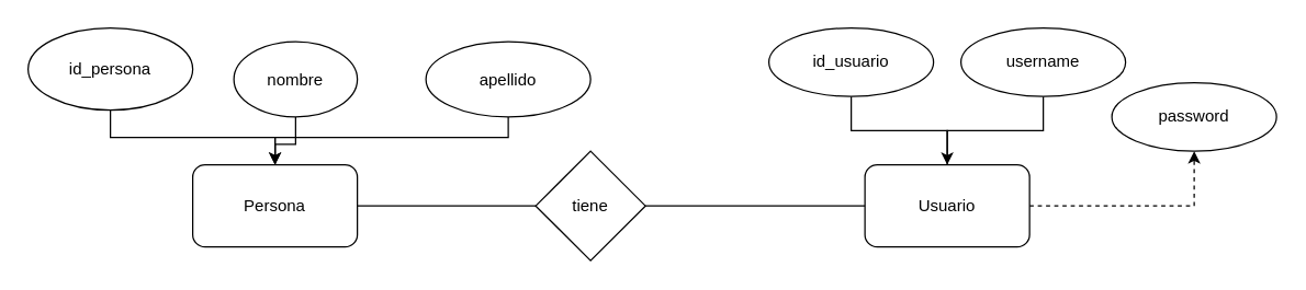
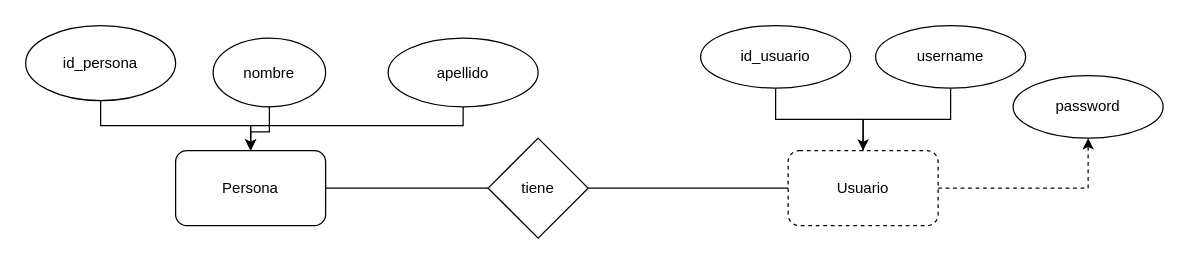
  <mxCell id="0" />
  <mxCell id="1" parent="0" />
  <mxCell id="2" style="edgeStyle=orthogonalEdgeStyle;rounded=0;orthogonalLoop=1;jettySize=auto;html=1;endArrow=none;endFill=0;" parent="1" source="3" target="8" edge="1"><mxGeometry relative="1" as="geometry" /></mxCell>
  <mxCell id="3" value="Persona" style="rounded=1;whiteSpace=wrap;html=1;" parent="1" vertex="1"><mxGeometry x="140" y="120" width="120" height="60" as="geometry" /></mxCell>
  <mxCell id="4" style="edgeStyle=orthogonalEdgeStyle;rounded=0;orthogonalLoop=1;jettySize=auto;html=1;entryX=0.5;entryY=1;entryDx=0;entryDy=0;endArrow=none;endFill=0;" parent="1" source="6" target="11" edge="1"><mxGeometry relative="1" as="geometry" /></mxCell>
  <mxCell id="5" style="edgeStyle=orthogonalEdgeStyle;rounded=0;orthogonalLoop=1;jettySize=auto;html=1;entryX=0.5;entryY=1;entryDx=0;entryDy=0;dashed=1;" edge="1" parent="1" source="6" target="18"><mxGeometry relative="1" as="geometry"><mxPoint x="830" y="110" as="targetPoint" /></mxGeometry></mxCell>
- <mxCell id="6" value="Usuario" style="rounded=1;whiteSpace=wrap;html=1;" parent="1" vertex="1"><mxGeometry x="630" y="120" width="120" height="60" as="geometry" /></mxCell>
+ <mxCell id="6" value="Usuario" style="rounded=1;whiteSpace=wrap;html=1;dashed=1;" parent="1" vertex="1"><mxGeometry x="630" y="120" width="120" height="60" as="geometry" /></mxCell>
  <mxCell id="7" style="edgeStyle=orthogonalEdgeStyle;rounded=0;orthogonalLoop=1;jettySize=auto;html=1;entryX=0;entryY=0.5;entryDx=0;entryDy=0;strokeColor=default;endArrow=none;endFill=0;" parent="1" source="8" target="6" edge="1"><mxGeometry relative="1" as="geometry" /></mxCell>
  <mxCell id="8" value="tiene" style="rhombus;whiteSpace=wrap;html=1;" parent="1" vertex="1"><mxGeometry x="390" y="110" width="80" height="80" as="geometry" /></mxCell>
  <mxCell id="9" style="edgeStyle=orthogonalEdgeStyle;rounded=0;orthogonalLoop=1;jettySize=auto;html=1;entryX=0.5;entryY=0;entryDx=0;entryDy=0;endArrow=none;endFill=0;" parent="1" source="10" target="3" edge="1"><mxGeometry relative="1" as="geometry" /></mxCell>
  <mxCell id="10" value="id_persona" style="ellipse;whiteSpace=wrap;html=1;" parent="1" vertex="1"><mxGeometry x="20" y="20" width="120" height="60" as="geometry" /></mxCell>
  <mxCell id="11" value="id_usuario" style="ellipse;whiteSpace=wrap;html=1;" parent="1" vertex="1"><mxGeometry x="560" y="20" width="120" height="50" as="geometry" /></mxCell>
  <mxCell id="12" style="edgeStyle=orthogonalEdgeStyle;rounded=0;orthogonalLoop=1;jettySize=auto;html=1;" edge="1" parent="1" source="13" target="3"><mxGeometry relative="1" as="geometry" /></mxCell>
  <mxCell id="13" value="nombre" style="ellipse;whiteSpace=wrap;html=1;" parent="1" vertex="1"><mxGeometry x="170" y="30" width="90" height="55" as="geometry" /></mxCell>
  <mxCell id="14" style="edgeStyle=orthogonalEdgeStyle;rounded=0;orthogonalLoop=1;jettySize=auto;html=1;" edge="1" parent="1" source="15" target="3"><mxGeometry relative="1" as="geometry"><Array as="points"><mxPoint x="370" y="100" /><mxPoint x="200" y="100" /></Array></mxGeometry></mxCell>
  <mxCell id="15" value="apellido" style="ellipse;whiteSpace=wrap;html=1;" vertex="1" parent="1"><mxGeometry x="310" y="30" width="120" height="55" as="geometry" /></mxCell>
  <mxCell id="16" style="edgeStyle=orthogonalEdgeStyle;rounded=0;orthogonalLoop=1;jettySize=auto;html=1;" edge="1" parent="1" source="17" target="6"><mxGeometry relative="1" as="geometry" /></mxCell>
  <mxCell id="17" value="username" style="ellipse;whiteSpace=wrap;html=1;" vertex="1" parent="1"><mxGeometry x="700" y="20" width="120" height="50" as="geometry" /></mxCell>
  <mxCell id="18" value="password" style="ellipse;whiteSpace=wrap;html=1;" vertex="1" parent="1"><mxGeometry x="810" y="60" width="120" height="50" as="geometry" /></mxCell>
